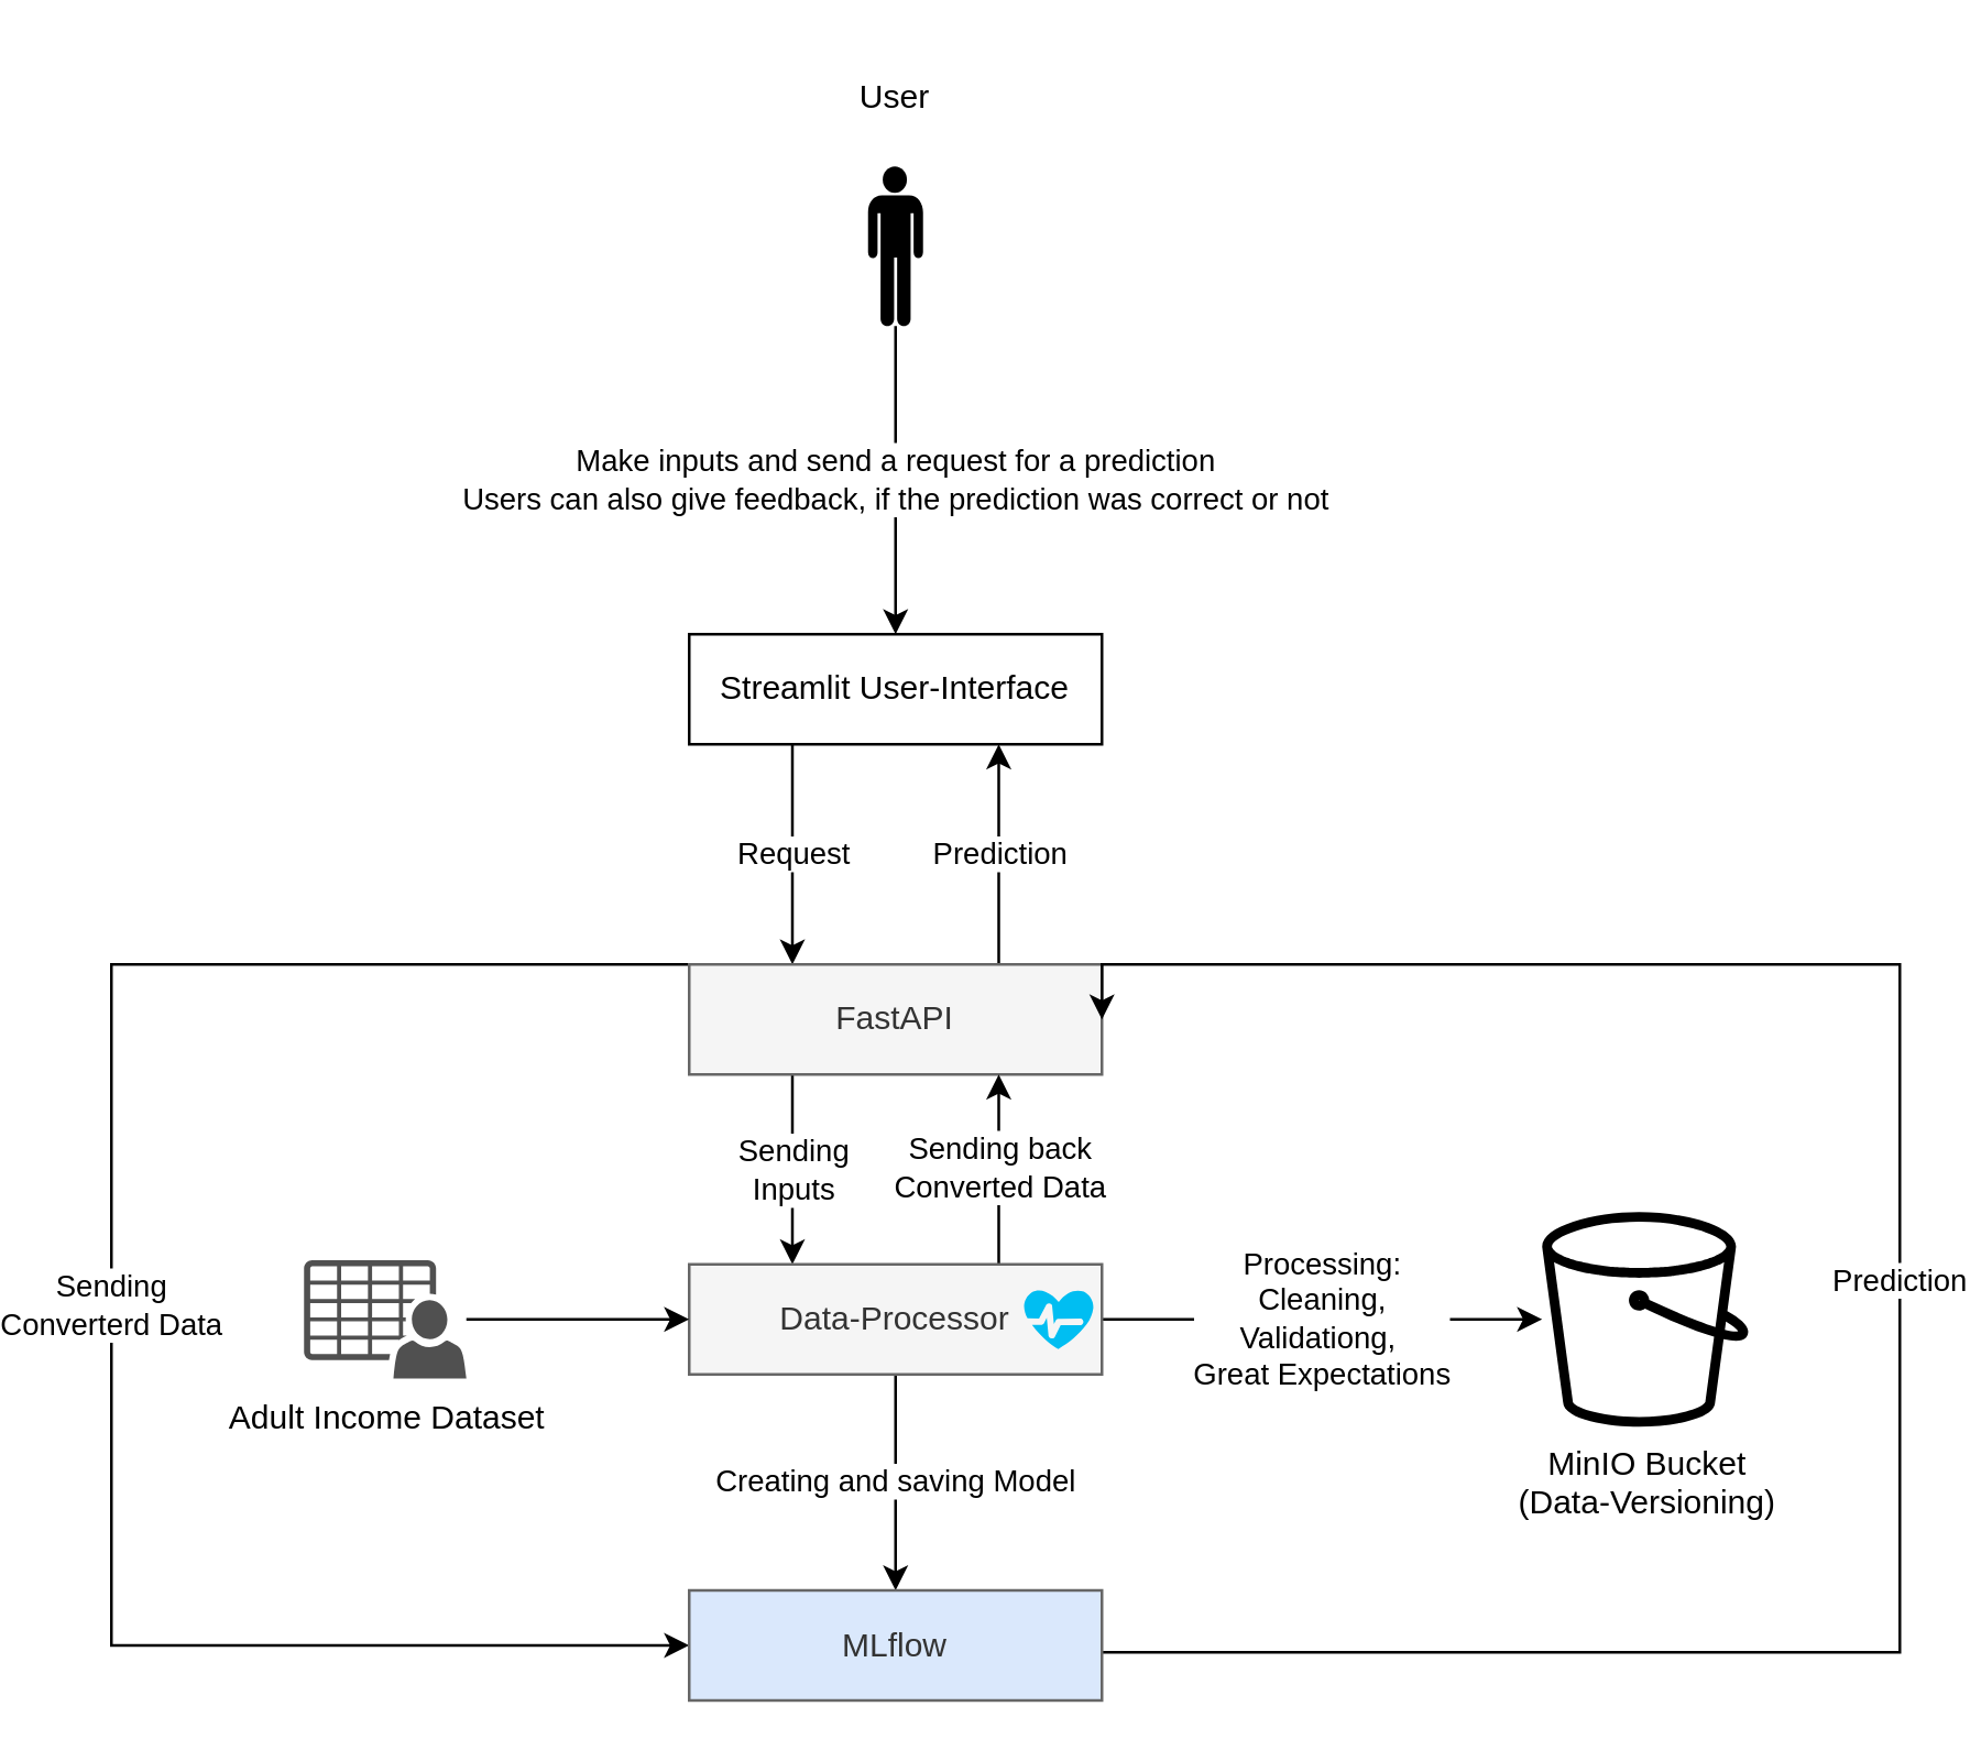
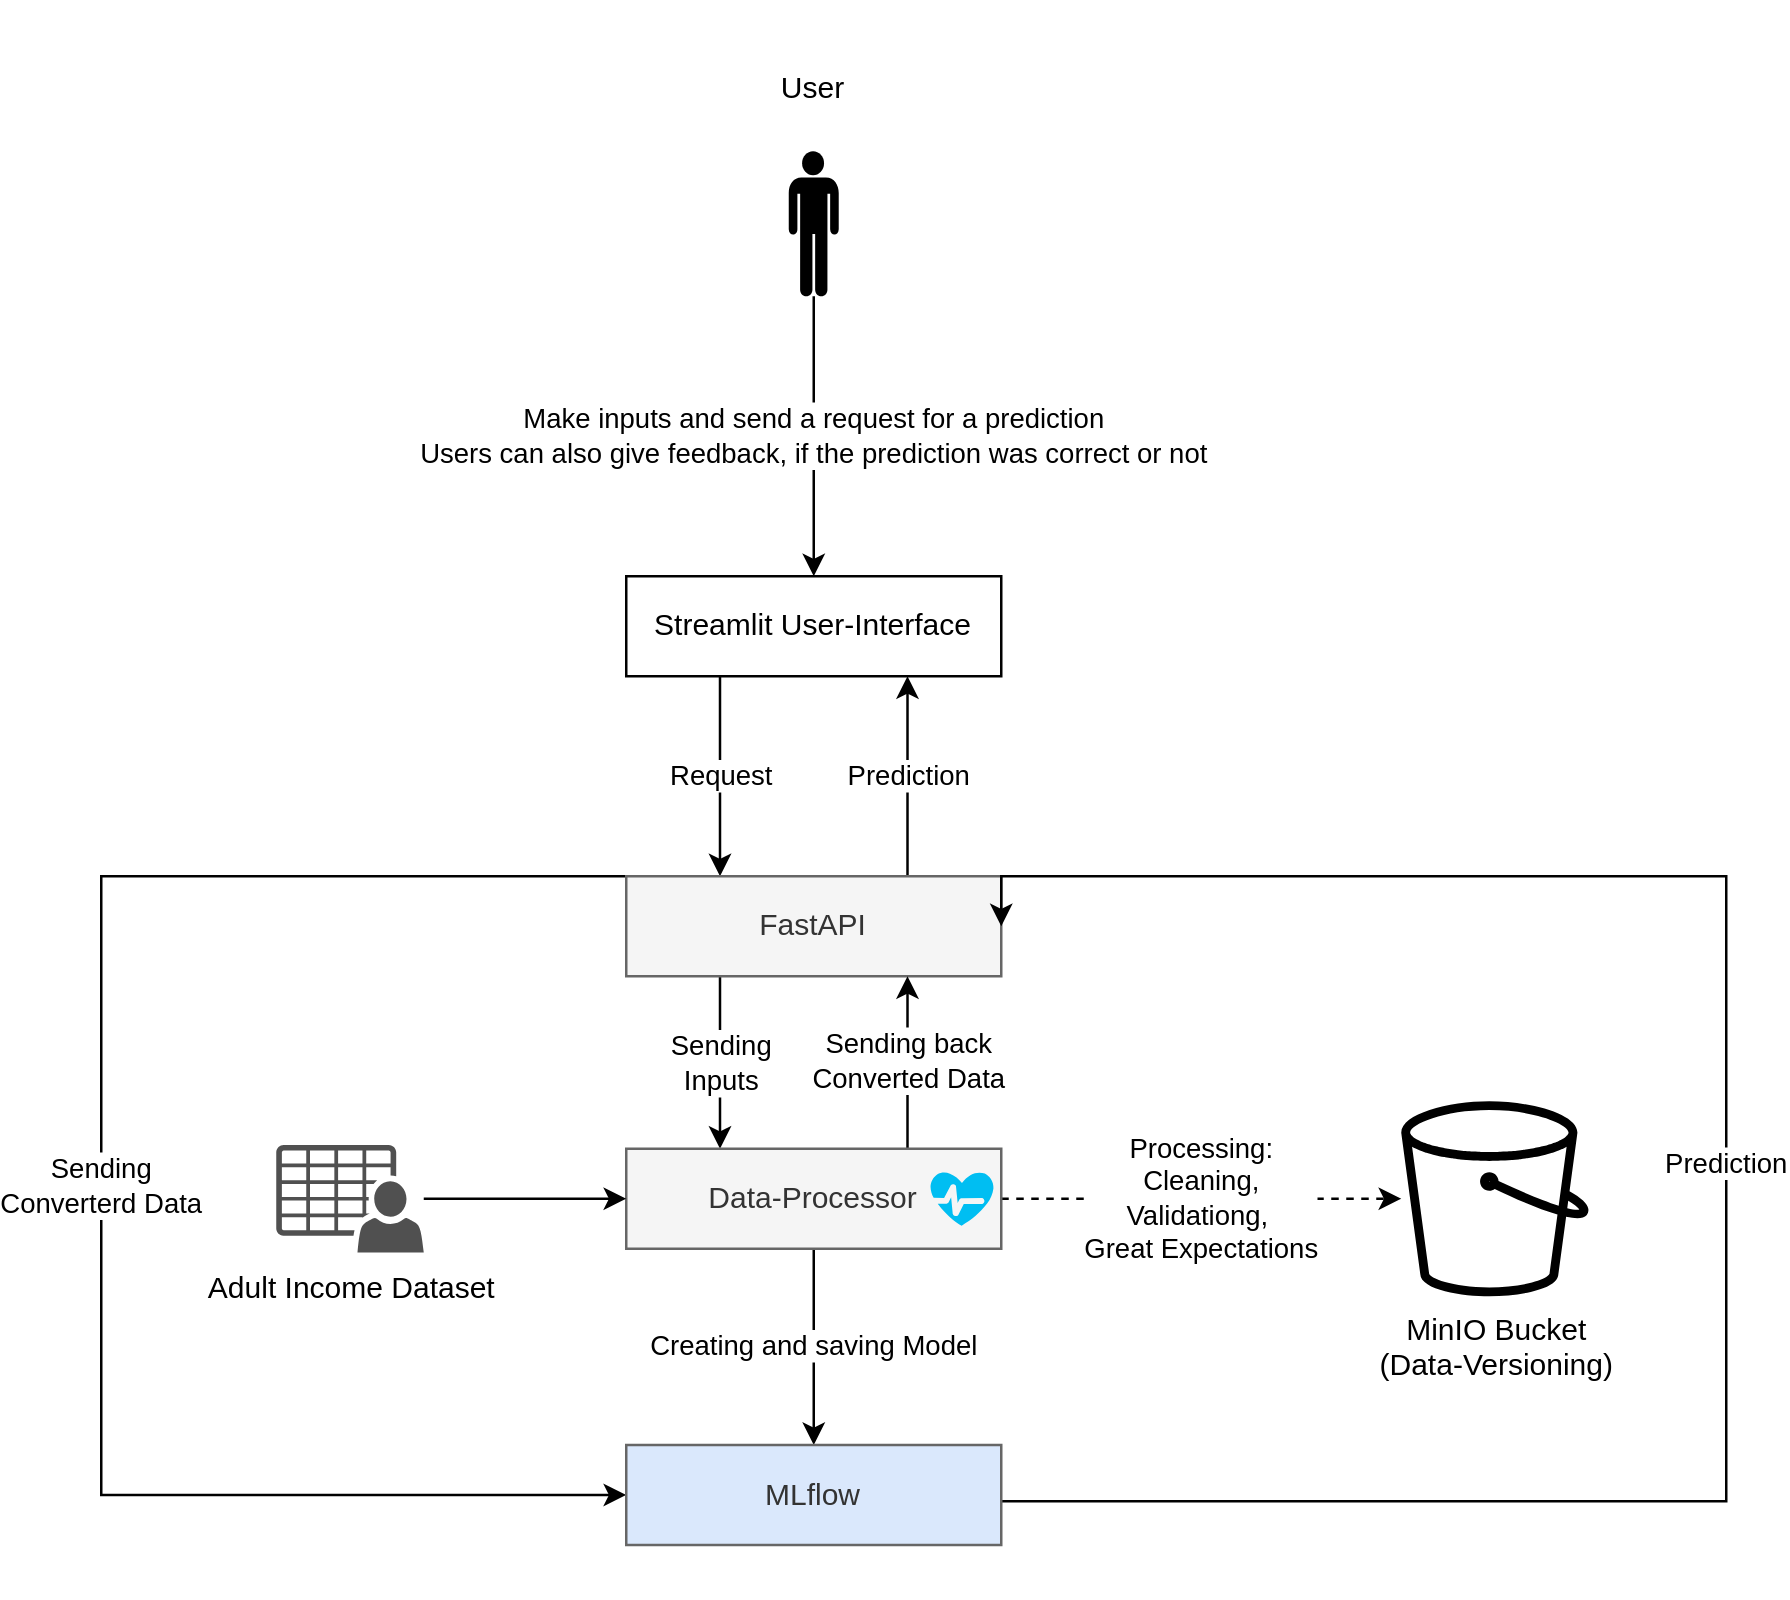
  <mxCell id="0" />
  <mxCell id="1" parent="0" />
  <mxCell id="2" value="Request" style="edgeStyle=orthogonalEdgeStyle;rounded=0;orthogonalLoop=1;jettySize=auto;html=1;exitX=0.25;exitY=1;exitDx=0;exitDy=0;entryX=0.25;entryY=0;entryDx=0;entryDy=0;" edge="1" parent="1" source="3" target="10"><mxGeometry relative="1" as="geometry" /></mxCell>
  <mxCell id="3" value="Streamlit User-Interface" style="rounded=0;whiteSpace=wrap;html=1;" vertex="1" parent="1"><mxGeometry x="230" y="230" width="150" height="40" as="geometry" /></mxCell>
  <mxCell id="4" value="Make inputs and send a request for a prediction&lt;div&gt;Users can also give feedback, if the prediction was correct or not&lt;/div&gt;" style="edgeStyle=orthogonalEdgeStyle;rounded=0;orthogonalLoop=1;jettySize=auto;html=1;entryX=0.5;entryY=0;entryDx=0;entryDy=0;" edge="1" parent="1" source="5" target="3"><mxGeometry relative="1" as="geometry" /></mxCell>
  <mxCell id="5" value="" style="shape=mxgraph.signs.people.man_1;html=1;pointerEvents=1;fillColor=#000000;strokeColor=none;verticalLabelPosition=bottom;verticalAlign=top;align=center;" vertex="1" parent="1"><mxGeometry x="295" y="60" width="20" height="58" as="geometry" /></mxCell>
  <mxCell id="6" value="User" style="text;html=1;align=center;verticalAlign=middle;whiteSpace=wrap;rounded=0;" vertex="1" parent="1"><mxGeometry x="275" y="20" width="60" height="30" as="geometry" /></mxCell>
  <mxCell id="7" value="Prediction" style="edgeStyle=orthogonalEdgeStyle;rounded=0;orthogonalLoop=1;jettySize=auto;html=1;entryX=0.75;entryY=1;entryDx=0;entryDy=0;exitX=0.75;exitY=0;exitDx=0;exitDy=0;" edge="1" parent="1" source="10" target="3"><mxGeometry relative="1" as="geometry"><Array as="points" /></mxGeometry></mxCell>
  <mxCell id="8" value="Sending&lt;div&gt;Inputs&lt;/div&gt;" style="edgeStyle=orthogonalEdgeStyle;rounded=0;orthogonalLoop=1;jettySize=auto;html=1;exitX=0.25;exitY=1;exitDx=0;exitDy=0;entryX=0.25;entryY=0;entryDx=0;entryDy=0;" edge="1" parent="1" source="10" target="14"><mxGeometry relative="1" as="geometry" /></mxCell>
  <mxCell id="9" value="Sending&lt;div&gt;Converterd Data&lt;/div&gt;" style="edgeStyle=orthogonalEdgeStyle;rounded=0;orthogonalLoop=1;jettySize=auto;html=1;entryX=0;entryY=0.5;entryDx=0;entryDy=0;" edge="1" parent="1" source="10" target="19"><mxGeometry relative="1" as="geometry"><Array as="points"><mxPoint x="20" y="350" /><mxPoint x="20" y="598" /></Array></mxGeometry></mxCell>
  <mxCell id="10" value="FastAPI" style="rounded=0;whiteSpace=wrap;html=1;fillColor=#f5f5f5;fontColor=#333333;strokeColor=#666666;" vertex="1" parent="1"><mxGeometry x="230" y="350" width="150" height="40" as="geometry" /></mxCell>
- <mxCell id="11" value="Processing:&lt;div&gt;Cleaning,&lt;/div&gt;&lt;div&gt;Validationg,&amp;nbsp;&lt;/div&gt;&lt;div&gt;Great Expectations&lt;/div&gt;" style="edgeStyle=orthogonalEdgeStyle;rounded=0;orthogonalLoop=1;jettySize=auto;html=1;" edge="1" parent="1" source="14" target="17"><mxGeometry relative="1" as="geometry"><mxPoint x="460" y="479" as="targetPoint" /></mxGeometry></mxCell>
+ <mxCell id="11" value="Processing:&lt;div&gt;Cleaning,&lt;/div&gt;&lt;div&gt;Validationg,&amp;nbsp;&lt;/div&gt;&lt;div&gt;Great Expectations&lt;/div&gt;" style="edgeStyle=orthogonalEdgeStyle;rounded=0;orthogonalLoop=1;jettySize=auto;html=1;dashed=1;" edge="1" parent="1" source="14" target="17"><mxGeometry relative="1" as="geometry"><mxPoint x="460" y="479" as="targetPoint" /></mxGeometry></mxCell>
  <mxCell id="12" value="Creating and saving Model" style="edgeStyle=orthogonalEdgeStyle;rounded=0;orthogonalLoop=1;jettySize=auto;html=1;" edge="1" parent="1" source="14"><mxGeometry relative="1" as="geometry"><mxPoint x="305" y="577.5" as="targetPoint" /></mxGeometry></mxCell>
  <mxCell id="13" value="Sending back&lt;div&gt;Converted Data&lt;/div&gt;" style="edgeStyle=orthogonalEdgeStyle;rounded=0;orthogonalLoop=1;jettySize=auto;html=1;exitX=0.75;exitY=0;exitDx=0;exitDy=0;entryX=0.75;entryY=1;entryDx=0;entryDy=0;" edge="1" parent="1" source="14" target="10"><mxGeometry relative="1" as="geometry" /></mxCell>
  <mxCell id="14" value="Data-Processor" style="rounded=0;whiteSpace=wrap;html=1;fillColor=#f5f5f5;fontColor=#333333;strokeColor=#666666;" vertex="1" parent="1"><mxGeometry x="230" y="459" width="150" height="40" as="geometry" /></mxCell>
  <mxCell id="15" style="edgeStyle=orthogonalEdgeStyle;rounded=0;orthogonalLoop=1;jettySize=auto;html=1;entryX=0;entryY=0.5;entryDx=0;entryDy=0;" edge="1" parent="1" source="16" target="14"><mxGeometry relative="1" as="geometry" /></mxCell>
  <mxCell id="16" value="Adult Income Dataset" style="sketch=0;pointerEvents=1;shadow=0;dashed=0;html=1;strokeColor=none;fillColor=#505050;labelPosition=center;verticalLabelPosition=bottom;verticalAlign=top;outlineConnect=0;align=center;shape=mxgraph.office.users.csv_file;" vertex="1" parent="1"><mxGeometry x="90" y="457.5" width="59" height="43" as="geometry" /></mxCell>
  <mxCell id="17" value="MinIO Bucket&lt;div&gt;(Data-Versioning)&lt;/div&gt;" style="sketch=0;outlineConnect=0;dashed=0;verticalLabelPosition=bottom;verticalAlign=top;align=center;html=1;fontSize=12;fontStyle=0;aspect=fixed;pointerEvents=1;shape=mxgraph.aws4.bucket;fillColor=#000000;strokeColor=#000000;" vertex="1" parent="1"><mxGeometry x="540" y="440" width="75" height="78" as="geometry" /></mxCell>
  <mxCell id="18" value="Prediction" style="edgeStyle=orthogonalEdgeStyle;rounded=0;orthogonalLoop=1;jettySize=auto;html=1;entryX=1;entryY=0.5;entryDx=0;entryDy=0;" edge="1" parent="1" source="19" target="10"><mxGeometry relative="1" as="geometry"><Array as="points"><mxPoint x="670" y="600" /><mxPoint x="670" y="350" /></Array></mxGeometry></mxCell>
  <mxCell id="19" value="MLflow" style="rounded=0;whiteSpace=wrap;html=1;fillColor=#dae8fc;fontColor=#333333;strokeColor=#666666;" vertex="1" parent="1"><mxGeometry x="230" y="577.5" width="150" height="40" as="geometry" /></mxCell>
  <mxCell id="20" value="" style="verticalLabelPosition=bottom;html=1;verticalAlign=top;align=center;strokeColor=none;fillColor=#00BEF2;shape=mxgraph.azure.health_monitoring;" vertex="1" parent="1"><mxGeometry x="351.71" y="468.25" width="25.29" height="21.5" as="geometry" /></mxCell>
